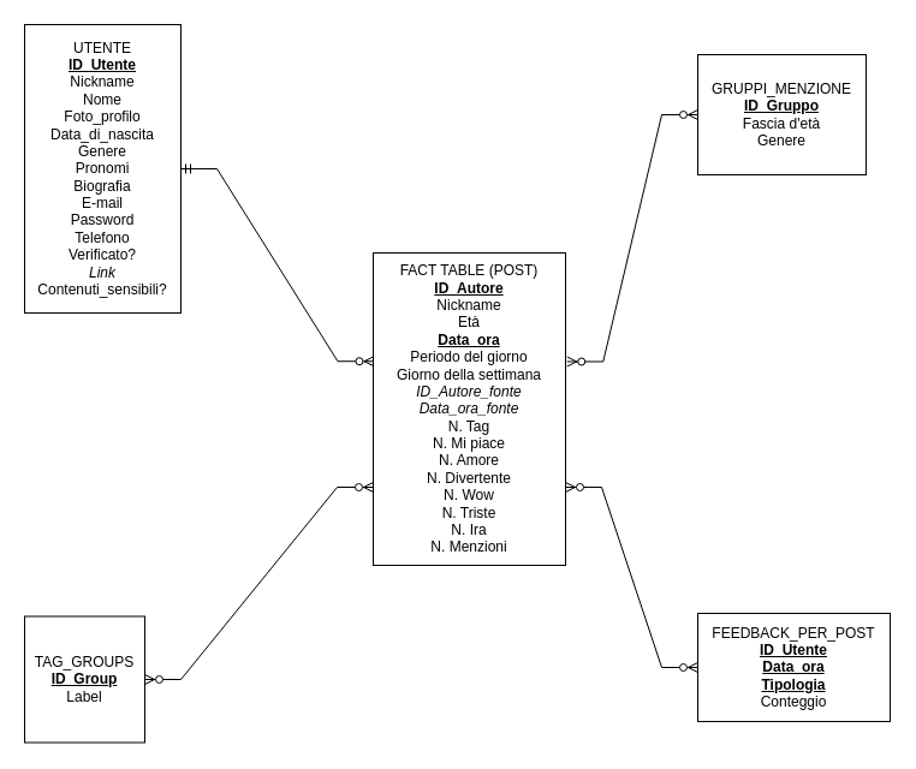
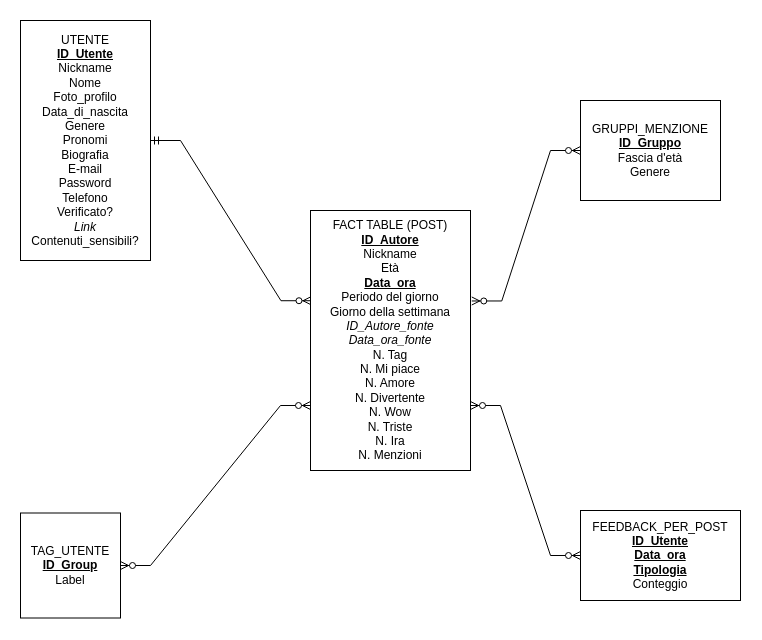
  <mxCell id="0" />
  <mxCell id="1" parent="0" />
  <mxCell id="2" value="FACT TABLE (POST)&lt;br&gt;&lt;u style=&quot;font-weight: bold;&quot;&gt;ID_Autore&lt;/u&gt;&lt;br&gt;Nickname&lt;br&gt;Età&lt;br&gt;&lt;u style=&quot;font-weight: bold;&quot;&gt;Data_ora&lt;/u&gt;&lt;div&gt;Periodo del giorno&lt;br&gt;Giorno della settimana&lt;br&gt;&lt;i&gt;ID_Autore_fonte&lt;/i&gt;&lt;br&gt;&lt;i&gt;Data_ora_fonte&lt;/i&gt;&lt;br&gt;N. Tag&lt;br&gt;N. Mi piace&lt;br&gt;N. Amore&lt;br&gt;N. Divertente&lt;div&gt;N. Wow&lt;br&gt;N. Triste&lt;/div&gt;&lt;div&gt;N. Ira&lt;br&gt;N. Menzioni&lt;/div&gt;&lt;/div&gt;" style="whiteSpace=wrap;html=1;align=center;" vertex="1" parent="1"><mxGeometry x="310" y="210" width="160" height="260" as="geometry" /></mxCell>
  <mxCell id="3" value="FEEDBACK_PER_POST&lt;br&gt;&lt;u style=&quot;font-weight: bold;&quot;&gt;ID_Utente&lt;/u&gt;&lt;br&gt;&lt;b&gt;&lt;u&gt;Data_ora&lt;/u&gt;&lt;/b&gt;&lt;br&gt;&lt;b&gt;&lt;u&gt;Tipologia&lt;/u&gt;&lt;/b&gt;&lt;br&gt;Conteggio" style="whiteSpace=wrap;html=1;align=center;" vertex="1" parent="1"><mxGeometry x="580" y="510" width="160" height="90" as="geometry" /></mxCell>
- <mxCell id="4" value="GRUPPI_MENZIONE&lt;br&gt;&lt;u style=&quot;font-weight: bold;&quot;&gt;ID_Gruppo&lt;/u&gt;&lt;div&gt;Fascia d'età&lt;br&gt;Genere&lt;/div&gt;" style="whiteSpace=wrap;html=1;align=center;" vertex="1" parent="1"><mxGeometry x="580" y="45" width="140" height="100" as="geometry" /></mxCell>
- <mxCell id="5" value="TAG_GROUPS&lt;br&gt;&lt;b&gt;&lt;u&gt;ID_Group&lt;/u&gt;&lt;/b&gt;&lt;br&gt;Label" style="whiteSpace=wrap;html=1;align=center;" vertex="1" parent="1"><mxGeometry x="20" y="512.5" width="100" height="105" as="geometry" /></mxCell>
+ <mxCell id="4" value="GRUPPI_MENZIONE&lt;br&gt;&lt;u style=&quot;font-weight: bold;&quot;&gt;ID_Gruppo&lt;/u&gt;&lt;div&gt;Fascia d'età&lt;br&gt;Genere&lt;/div&gt;" style="whiteSpace=wrap;html=1;align=center;" vertex="1" parent="1"><mxGeometry x="580" y="100" width="140" height="100" as="geometry" /></mxCell>
+ <mxCell id="5" value="TAG_UTENTE&lt;br&gt;&lt;b&gt;&lt;u&gt;ID_Group&lt;/u&gt;&lt;/b&gt;&lt;br&gt;Label" style="whiteSpace=wrap;html=1;align=center;" vertex="1" parent="1"><mxGeometry x="20" y="512.5" width="100" height="105" as="geometry" /></mxCell>
  <mxCell id="6" value="UTENTE&lt;div&gt;&lt;b&gt;&lt;u&gt;ID_Utente&lt;/u&gt;&lt;br&gt;&lt;/b&gt;Nickname&lt;br&gt;Nome&lt;br&gt;Foto_profilo&lt;br&gt;Data_di_nascita&lt;br&gt;Genere&lt;br&gt;Pronomi&lt;br&gt;Biografia&lt;br&gt;E-mail&lt;br&gt;Password&lt;br&gt;Telefono&lt;br&gt;Verificato?&lt;br&gt;&lt;i&gt;Link&lt;br&gt;&lt;/i&gt;Contenuti_sensibili?&lt;/div&gt;" style="whiteSpace=wrap;html=1;align=center;" vertex="1" parent="1"><mxGeometry x="20" y="20" width="130" height="240" as="geometry" /></mxCell>
  <mxCell id="7" value="" style="edgeStyle=entityRelationEdgeStyle;fontSize=12;html=1;endArrow=ERzeroToMany;startArrow=ERmandOne;rounded=0;exitX=1;exitY=0.5;exitDx=0;exitDy=0;entryX=0.003;entryY=0.347;entryDx=0;entryDy=0;entryPerimeter=0;" edge="1" parent="1" source="6" target="2"><mxGeometry width="100" height="100" relative="1" as="geometry"><mxPoint x="310" y="350" as="sourcePoint" /><mxPoint x="410" y="250" as="targetPoint" /></mxGeometry></mxCell>
  <mxCell id="8" value="" style="edgeStyle=entityRelationEdgeStyle;fontSize=12;html=1;endArrow=ERzeroToMany;endFill=1;startArrow=ERzeroToMany;rounded=0;exitX=1;exitY=0.5;exitDx=0;exitDy=0;entryX=0;entryY=0.75;entryDx=0;entryDy=0;" edge="1" parent="1" source="5" target="2"><mxGeometry width="100" height="100" relative="1" as="geometry"><mxPoint x="310" y="410" as="sourcePoint" /><mxPoint x="410" y="310" as="targetPoint" /></mxGeometry></mxCell>
  <mxCell id="9" value="" style="edgeStyle=entityRelationEdgeStyle;fontSize=12;html=1;endArrow=ERzeroToMany;endFill=1;startArrow=ERzeroToMany;rounded=0;entryX=0;entryY=0.5;entryDx=0;entryDy=0;exitX=1.008;exitY=0.348;exitDx=0;exitDy=0;exitPerimeter=0;" edge="1" parent="1" source="2" target="4"><mxGeometry width="100" height="100" relative="1" as="geometry"><mxPoint x="310" y="390" as="sourcePoint" /><mxPoint x="410" y="290" as="targetPoint" /></mxGeometry></mxCell>
  <mxCell id="10" value="" style="edgeStyle=entityRelationEdgeStyle;fontSize=12;html=1;endArrow=ERzeroToMany;endFill=1;startArrow=ERzeroToMany;rounded=0;exitX=0;exitY=0.5;exitDx=0;exitDy=0;entryX=1;entryY=0.75;entryDx=0;entryDy=0;" edge="1" parent="1" source="3" target="2"><mxGeometry width="100" height="100" relative="1" as="geometry"><mxPoint x="320" y="320" as="sourcePoint" /><mxPoint x="400" y="170" as="targetPoint" /></mxGeometry></mxCell>
